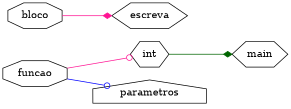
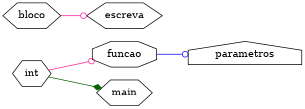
  digraph {
    rankdir=LR
    node [shape=hexagon]
    edge [arrowhead=odot color=deeppink]
    n1 [label=funcao shape=octagon]
    n2 [label=int]
    n3 [label=parametros shape=house]
    n4 [label=main]
-   n5 [label=bloco shape=octagon]
+   n5 [label=bloco]
    n6 [label=escreva]
-   n1 -> n2
+   n2 -> n1
    n1 -> n3 [color=blue]
    n2 -> n4 [arrowhead=diamond color=darkgreen]
-   n5 -> n6 [arrowhead=diamond]
+   n5 -> n6
  }
